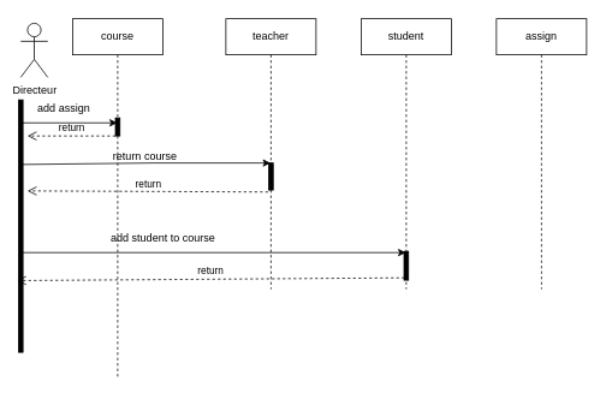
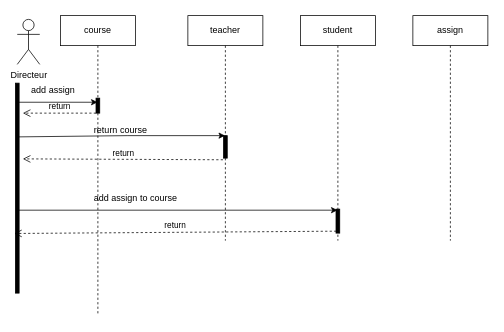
  <mxCell id="0" />
  <mxCell id="1" parent="0" />
  <mxCell id="2" value="Directeur" style="shape=umlActor;verticalLabelPosition=bottom;verticalAlign=top;html=1;outlineConnect=0;" vertex="1" parent="1"><mxGeometry x="22.5" y="25" width="30" height="60" as="geometry" /></mxCell>
  <mxCell id="3" value="course" style="shape=umlLifeline;perimeter=lifelinePerimeter;whiteSpace=wrap;html=1;container=1;dropTarget=0;collapsible=0;recursiveResize=0;outlineConnect=0;portConstraint=eastwest;newEdgeStyle={&quot;edgeStyle&quot;:&quot;elbowEdgeStyle&quot;,&quot;elbow&quot;:&quot;vertical&quot;,&quot;curved&quot;:0,&quot;rounded&quot;:0};" vertex="1" parent="1"><mxGeometry x="80" y="20" width="100" height="400" as="geometry" /></mxCell>
  <mxCell id="4" value="teacher" style="shape=umlLifeline;perimeter=lifelinePerimeter;whiteSpace=wrap;html=1;container=1;dropTarget=0;collapsible=0;recursiveResize=0;outlineConnect=0;portConstraint=eastwest;newEdgeStyle={&quot;edgeStyle&quot;:&quot;elbowEdgeStyle&quot;,&quot;elbow&quot;:&quot;vertical&quot;,&quot;curved&quot;:0,&quot;rounded&quot;:0};" vertex="1" parent="1"><mxGeometry x="250" y="20" width="100" height="300" as="geometry" /></mxCell>
  <mxCell id="5" value="student" style="shape=umlLifeline;perimeter=lifelinePerimeter;whiteSpace=wrap;html=1;container=1;dropTarget=0;collapsible=0;recursiveResize=0;outlineConnect=0;portConstraint=eastwest;newEdgeStyle={&quot;edgeStyle&quot;:&quot;elbowEdgeStyle&quot;,&quot;elbow&quot;:&quot;vertical&quot;,&quot;curved&quot;:0,&quot;rounded&quot;:0};" vertex="1" parent="1"><mxGeometry x="400" y="20" width="100" height="300" as="geometry" /></mxCell>
  <mxCell id="6" value="assign" style="shape=umlLifeline;perimeter=lifelinePerimeter;whiteSpace=wrap;html=1;container=1;dropTarget=0;collapsible=0;recursiveResize=0;outlineConnect=0;portConstraint=eastwest;newEdgeStyle={&quot;edgeStyle&quot;:&quot;elbowEdgeStyle&quot;,&quot;elbow&quot;:&quot;vertical&quot;,&quot;curved&quot;:0,&quot;rounded&quot;:0};" vertex="1" parent="1"><mxGeometry x="550" y="20" width="100" height="300" as="geometry" /></mxCell>
  <mxCell id="7" value="" style="html=1;points=[];perimeter=orthogonalPerimeter;fillColor=strokeColor;" vertex="1" parent="1"><mxGeometry x="20" y="110" width="5" height="280" as="geometry" /></mxCell>
  <mxCell id="8" value="return" style="endArrow=open;startArrow=none;endFill=0;startFill=0;endSize=8;html=1;verticalAlign=bottom;dashed=1;labelBackgroundColor=none;rounded=0;" edge="1" parent="1" source="16"><mxGeometry width="160" relative="1" as="geometry"><mxPoint x="60" y="210" as="sourcePoint" /><mxPoint x="30" y="150" as="targetPoint" /></mxGeometry></mxCell>
  <mxCell id="9" value="add assign" style="text;html=1;align=center;verticalAlign=middle;resizable=0;points=[];autosize=1;strokeColor=none;fillColor=none;" vertex="1" parent="1"><mxGeometry x="30" y="105" width="80" height="30" as="geometry" /></mxCell>
  <mxCell id="10" value="" style="endArrow=classic;html=1;rounded=0;exitX=0.8;exitY=0.256;exitDx=0;exitDy=0;exitPerimeter=0;" edge="1" parent="1" source="7" target="4"><mxGeometry width="50" height="50" relative="1" as="geometry"><mxPoint x="30" y="190" as="sourcePoint" /><mxPoint x="210" y="190" as="targetPoint" /><Array as="points"><mxPoint x="170" y="180" /></Array></mxGeometry></mxCell>
  <mxCell id="11" value="return course" style="text;html=1;align=center;verticalAlign=middle;resizable=0;points=[];autosize=1;strokeColor=none;fillColor=none;" vertex="1" parent="1"><mxGeometry x="110" y="158" width="100" height="30" as="geometry" /></mxCell>
  <mxCell id="12" value="" style="html=1;points=[];perimeter=orthogonalPerimeter;fillColor=strokeColor;align=left;verticalAlign=top;spacingLeft=10;" vertex="1" parent="1"><mxGeometry x="297.5" y="180" width="5" height="30" as="geometry" /></mxCell>
  <mxCell id="13" value="" style="endArrow=classic;html=1;rounded=0;exitX=0.8;exitY=0.091;exitDx=0;exitDy=0;exitPerimeter=0;" edge="1" parent="1" source="7" target="3"><mxGeometry width="50" height="50" relative="1" as="geometry"><mxPoint x="30" y="177" as="sourcePoint" /><mxPoint x="130" y="177" as="targetPoint" /></mxGeometry></mxCell>
  <mxCell id="14" value="return" style="endArrow=open;startArrow=none;endFill=0;startFill=0;endSize=8;html=1;verticalAlign=bottom;dashed=1;labelBackgroundColor=none;rounded=0;exitX=-0.14;exitY=1.073;exitDx=0;exitDy=0;exitPerimeter=0;" edge="1" parent="1" source="12"><mxGeometry width="160" relative="1" as="geometry"><mxPoint x="140" y="160" as="sourcePoint" /><mxPoint x="30" y="211" as="targetPoint" /></mxGeometry></mxCell>
  <mxCell id="15" value="" style="endArrow=open;startArrow=none;endFill=0;startFill=0;endSize=8;html=1;verticalAlign=bottom;dashed=1;labelBackgroundColor=none;rounded=0;" edge="1" parent="1" source="3" target="16"><mxGeometry width="160" relative="1" as="geometry"><mxPoint x="130" y="150" as="sourcePoint" /><mxPoint x="30" y="150" as="targetPoint" /></mxGeometry></mxCell>
  <mxCell id="16" value="" style="html=1;points=[];perimeter=orthogonalPerimeter;fillColor=strokeColor;" vertex="1" parent="1"><mxGeometry x="127.5" y="130" width="5" height="20" as="geometry" /></mxCell>
  <mxCell id="17" value="" style="endArrow=classic;html=1;rounded=0;exitX=0.32;exitY=0.605;exitDx=0;exitDy=0;exitPerimeter=0;" edge="1" parent="1" source="7" target="5"><mxGeometry width="50" height="50" relative="1" as="geometry"><mxPoint x="34" y="145" as="sourcePoint" /><mxPoint x="220" y="280" as="targetPoint" /></mxGeometry></mxCell>
- <mxCell id="18" value="add student to course" style="text;html=1;align=center;verticalAlign=middle;resizable=0;points=[];autosize=1;strokeColor=none;fillColor=none;" vertex="1" parent="1"><mxGeometry x="110" y="248" width="140" height="30" as="geometry" /></mxCell>
+ <mxCell id="18" value="add assign to course" style="text;html=1;align=center;verticalAlign=middle;resizable=0;points=[];autosize=1;strokeColor=none;fillColor=none;" vertex="1" parent="1"><mxGeometry x="110" y="248" width="140" height="30" as="geometry" /></mxCell>
  <mxCell id="19" value="" style="html=1;points=[];perimeter=orthogonalPerimeter;fillColor=strokeColor;" vertex="1" parent="1"><mxGeometry x="447.5" y="278" width="5" height="32" as="geometry" /></mxCell>
  <mxCell id="20" value="return" style="endArrow=open;startArrow=none;endFill=0;startFill=0;endSize=8;html=1;verticalAlign=bottom;dashed=1;labelBackgroundColor=none;rounded=0;entryX=-0.32;entryY=0.716;entryDx=0;entryDy=0;entryPerimeter=0;exitX=0.1;exitY=0.919;exitDx=0;exitDy=0;exitPerimeter=0;" edge="1" parent="1" source="19" target="7"><mxGeometry width="160" relative="1" as="geometry"><mxPoint x="380" y="320" as="sourcePoint" /><mxPoint x="40" y="221" as="targetPoint" /></mxGeometry></mxCell>
